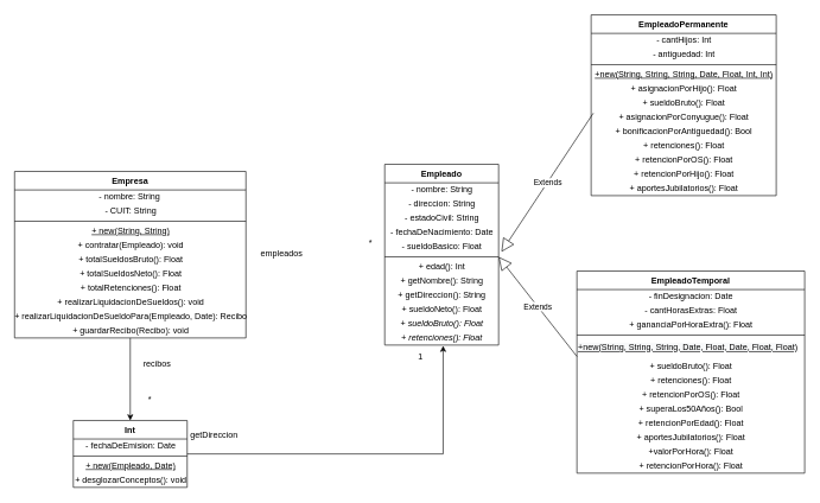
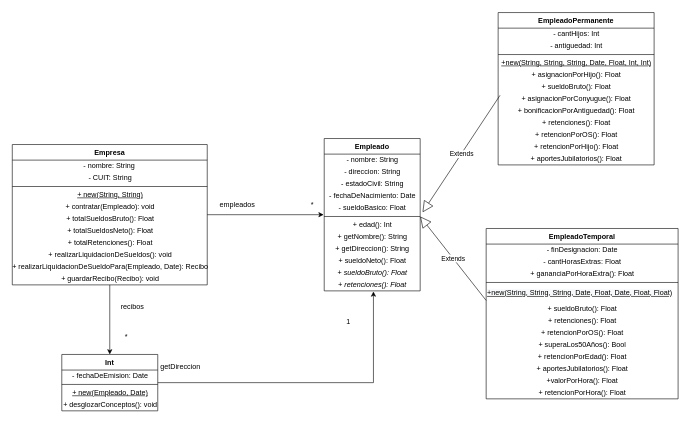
  <mxCell id="0" />
  <mxCell id="1" parent="0" />
+ <mxCell id="2" style="edgeStyle=orthogonalEdgeStyle;rounded=0;orthogonalLoop=1;jettySize=auto;html=1;entryX=-0.006;entryY=-0.35;entryDx=0;entryDy=0;entryPerimeter=0;" edge="1" parent="1" source="3" target="22"><mxGeometry relative="1" as="geometry" /></mxCell>
  <mxCell id="3" value="Empresa" style="swimlane;fontStyle=1;align=center;verticalAlign=top;childLayout=stackLayout;horizontal=1;startSize=26;horizontalStack=0;resizeParent=1;resizeParentMax=0;resizeLast=0;collapsible=1;marginBottom=0;" vertex="1" parent="1"><mxGeometry x="20" y="240" width="325" height="234" as="geometry" /></mxCell>
  <mxCell id="4" value="- nombre: String&amp;nbsp;" style="text;html=1;align=center;verticalAlign=middle;resizable=0;points=[];autosize=1;strokeColor=none;" vertex="1" parent="3"><mxGeometry y="26" width="325" height="20" as="geometry" /></mxCell>
  <mxCell id="5" value="- CUIT: String" style="text;html=1;align=center;verticalAlign=middle;resizable=0;points=[];autosize=1;strokeColor=none;" vertex="1" parent="3"><mxGeometry y="46" width="325" height="20" as="geometry" /></mxCell>
  <mxCell id="6" value="" style="line;strokeWidth=1;fillColor=none;align=left;verticalAlign=middle;spacingTop=-1;spacingLeft=3;spacingRight=3;rotatable=0;labelPosition=right;points=[];portConstraint=eastwest;" vertex="1" parent="3"><mxGeometry y="66" width="325" height="8" as="geometry" /></mxCell>
  <mxCell id="7" value="&lt;u&gt;+ new(String, String)&lt;/u&gt;" style="text;html=1;align=center;verticalAlign=middle;resizable=0;points=[];autosize=1;strokeColor=none;" vertex="1" parent="3"><mxGeometry y="74" width="325" height="20" as="geometry" /></mxCell>
  <mxCell id="8" value="+ contratar(Empleado): void" style="text;html=1;align=center;verticalAlign=middle;resizable=0;points=[];autosize=1;strokeColor=none;" vertex="1" parent="3"><mxGeometry y="94" width="325" height="20" as="geometry" /></mxCell>
  <mxCell id="9" value="+ totalSueldosBruto(): Float" style="text;html=1;align=center;verticalAlign=middle;resizable=0;points=[];autosize=1;strokeColor=none;" vertex="1" parent="3"><mxGeometry y="114" width="325" height="20" as="geometry" /></mxCell>
  <mxCell id="10" value="+ totalSueldosNeto(): Float" style="text;html=1;align=center;verticalAlign=middle;resizable=0;points=[];autosize=1;strokeColor=none;" vertex="1" parent="3"><mxGeometry y="134" width="325" height="20" as="geometry" /></mxCell>
  <mxCell id="11" value="+ totalRetenciones(): Float" style="text;html=1;align=center;verticalAlign=middle;resizable=0;points=[];autosize=1;strokeColor=none;" vertex="1" parent="3"><mxGeometry y="154" width="325" height="20" as="geometry" /></mxCell>
  <mxCell id="12" value="+ realizarLiquidacionDeSueldos(): void" style="text;html=1;align=center;verticalAlign=middle;resizable=0;points=[];autosize=1;strokeColor=none;" vertex="1" parent="3"><mxGeometry y="174" width="325" height="20" as="geometry" /></mxCell>
  <mxCell id="13" value="+ realizarLiquidacionDeSueldoPara(Empleado, Date): Recibo" style="text;html=1;align=center;verticalAlign=middle;resizable=0;points=[];autosize=1;strokeColor=none;" vertex="1" parent="3"><mxGeometry y="194" width="325" height="20" as="geometry" /></mxCell>
  <mxCell id="14" value="+ guardarRecibo(Recibo): void" style="text;html=1;align=center;verticalAlign=middle;resizable=0;points=[];autosize=1;strokeColor=none;" vertex="1" parent="3"><mxGeometry y="214" width="325" height="20" as="geometry" /></mxCell>
  <mxCell id="15" value="Empleado" style="swimlane;fontStyle=1;align=center;verticalAlign=top;childLayout=stackLayout;horizontal=1;startSize=26;horizontalStack=0;resizeParent=1;resizeParentMax=0;resizeLast=0;collapsible=1;marginBottom=0;" vertex="1" parent="1"><mxGeometry x="540" y="230" width="160" height="254" as="geometry" /></mxCell>
  <mxCell id="16" value="- nombre: String" style="text;html=1;align=center;verticalAlign=middle;resizable=0;points=[];autosize=1;strokeColor=none;" vertex="1" parent="15"><mxGeometry y="26" width="160" height="20" as="geometry" /></mxCell>
  <mxCell id="17" value="- direccion: String" style="text;html=1;align=center;verticalAlign=middle;resizable=0;points=[];autosize=1;strokeColor=none;" vertex="1" parent="15"><mxGeometry y="46" width="160" height="20" as="geometry" /></mxCell>
  <mxCell id="18" value="- estadoCivil: String" style="text;html=1;align=center;verticalAlign=middle;resizable=0;points=[];autosize=1;strokeColor=none;" vertex="1" parent="15"><mxGeometry y="66" width="160" height="20" as="geometry" /></mxCell>
  <mxCell id="19" value="- fechaDeNacimiento: Date" style="text;html=1;align=center;verticalAlign=middle;resizable=0;points=[];autosize=1;strokeColor=none;" vertex="1" parent="15"><mxGeometry y="86" width="160" height="20" as="geometry" /></mxCell>
  <mxCell id="20" value="- sueldoBasico: Float" style="text;html=1;align=center;verticalAlign=middle;resizable=0;points=[];autosize=1;strokeColor=none;" vertex="1" parent="15"><mxGeometry y="106" width="160" height="20" as="geometry" /></mxCell>
  <mxCell id="21" value="" style="line;strokeWidth=1;fillColor=none;align=left;verticalAlign=middle;spacingTop=-1;spacingLeft=3;spacingRight=3;rotatable=0;labelPosition=right;points=[];portConstraint=eastwest;" vertex="1" parent="15"><mxGeometry y="126" width="160" height="8" as="geometry" /></mxCell>
  <mxCell id="22" value="+ edad(): Int" style="text;html=1;align=center;verticalAlign=middle;resizable=0;points=[];autosize=1;strokeColor=none;" vertex="1" parent="15"><mxGeometry y="134" width="160" height="20" as="geometry" /></mxCell>
  <mxCell id="23" value="+ getNombre(): String" style="text;html=1;align=center;verticalAlign=middle;resizable=0;points=[];autosize=1;strokeColor=none;" vertex="1" parent="15"><mxGeometry y="154" width="160" height="20" as="geometry" /></mxCell>
  <mxCell id="24" value="+ getDireccion(): String" style="text;html=1;align=center;verticalAlign=middle;resizable=0;points=[];autosize=1;strokeColor=none;" vertex="1" parent="15"><mxGeometry y="174" width="160" height="20" as="geometry" /></mxCell>
  <mxCell id="25" value="+ sueldoNeto(): Float" style="text;html=1;align=center;verticalAlign=middle;resizable=0;points=[];autosize=1;strokeColor=none;" vertex="1" parent="15"><mxGeometry y="194" width="160" height="20" as="geometry" /></mxCell>
  <mxCell id="26" value="+ &lt;i&gt;sueldoBruto(): Float&lt;/i&gt;" style="text;html=1;align=center;verticalAlign=middle;resizable=0;points=[];autosize=1;strokeColor=none;" vertex="1" parent="15"><mxGeometry y="214" width="160" height="20" as="geometry" /></mxCell>
  <mxCell id="27" value="&lt;i&gt;+ retenciones(): Float&lt;/i&gt;" style="text;html=1;align=center;verticalAlign=middle;resizable=0;points=[];autosize=1;strokeColor=none;" vertex="1" parent="15"><mxGeometry y="234" width="160" height="20" as="geometry" /></mxCell>
- <mxCell id="28" value="empleados" style="text;html=1;align=center;verticalAlign=middle;resizable=0;points=[];autosize=1;strokeColor=none;" vertex="1" parent="1"><mxGeometry x="360" y="345" width="70" height="20" as="geometry" /></mxCell>
+ <mxCell id="28" value="empleados" style="text;html=1;align=center;verticalAlign=middle;resizable=0;points=[];autosize=1;strokeColor=none;" vertex="1" parent="1"><mxGeometry x="360" y="330" width="70" height="20" as="geometry" /></mxCell>
  <mxCell id="29" value="*" style="text;html=1;align=center;verticalAlign=middle;resizable=0;points=[];autosize=1;strokeColor=none;" vertex="1" parent="1"><mxGeometry x="510" y="330" width="20" height="20" as="geometry" /></mxCell>
  <mxCell id="30" value="EmpleadoPermanente" style="swimlane;fontStyle=1;align=center;verticalAlign=top;childLayout=stackLayout;horizontal=1;startSize=26;horizontalStack=0;resizeParent=1;resizeParentMax=0;resizeLast=0;collapsible=1;marginBottom=0;" vertex="1" parent="1"><mxGeometry x="830" y="20" width="260" height="254" as="geometry" /></mxCell>
  <mxCell id="31" value="- cantHijos: Int" style="text;html=1;align=center;verticalAlign=middle;resizable=0;points=[];autosize=1;strokeColor=none;" vertex="1" parent="30"><mxGeometry y="26" width="260" height="20" as="geometry" /></mxCell>
  <mxCell id="32" value="- antiguedad: Int" style="text;html=1;align=center;verticalAlign=middle;resizable=0;points=[];autosize=1;strokeColor=none;" vertex="1" parent="30"><mxGeometry y="46" width="260" height="20" as="geometry" /></mxCell>
  <mxCell id="33" value="" style="line;strokeWidth=1;fillColor=none;align=left;verticalAlign=middle;spacingTop=-1;spacingLeft=3;spacingRight=3;rotatable=0;labelPosition=right;points=[];portConstraint=eastwest;" vertex="1" parent="30"><mxGeometry y="66" width="260" height="8" as="geometry" /></mxCell>
  <mxCell id="34" value="&lt;u&gt;+new(String, String, String, Date, Float, Int, Int)&lt;/u&gt;" style="text;html=1;align=center;verticalAlign=middle;resizable=0;points=[];autosize=1;strokeColor=none;" vertex="1" parent="30"><mxGeometry y="74" width="260" height="20" as="geometry" /></mxCell>
  <mxCell id="35" value="+ asignacionPorHijo(): Float" style="text;html=1;align=center;verticalAlign=middle;resizable=0;points=[];autosize=1;strokeColor=none;" vertex="1" parent="30"><mxGeometry y="94" width="260" height="20" as="geometry" /></mxCell>
  <mxCell id="36" value="+ sueldoBruto(): Float" style="text;html=1;align=center;verticalAlign=middle;resizable=0;points=[];autosize=1;strokeColor=none;" vertex="1" parent="30"><mxGeometry y="114" width="260" height="20" as="geometry" /></mxCell>
  <mxCell id="37" value="+ asignacionPorConyugue(): Float" style="text;html=1;align=center;verticalAlign=middle;resizable=0;points=[];autosize=1;strokeColor=none;" vertex="1" parent="30"><mxGeometry y="134" width="260" height="20" as="geometry" /></mxCell>
- <mxCell id="38" value="+ bonificacionPorAntiguedad(): Bool" style="text;html=1;align=center;verticalAlign=middle;resizable=0;points=[];autosize=1;strokeColor=none;" vertex="1" parent="30"><mxGeometry y="154" width="260" height="20" as="geometry" /></mxCell>
+ <mxCell id="38" value="+ bonificacionPorAntiguedad(): Float" style="text;html=1;align=center;verticalAlign=middle;resizable=0;points=[];autosize=1;strokeColor=none;" vertex="1" parent="30"><mxGeometry y="154" width="260" height="20" as="geometry" /></mxCell>
  <mxCell id="39" value="+ retenciones(): Float" style="text;html=1;align=center;verticalAlign=middle;resizable=0;points=[];autosize=1;strokeColor=none;" vertex="1" parent="30"><mxGeometry y="174" width="260" height="20" as="geometry" /></mxCell>
  <mxCell id="40" value="+ retencionPorOS(): Float" style="text;html=1;align=center;verticalAlign=middle;resizable=0;points=[];autosize=1;strokeColor=none;" vertex="1" parent="30"><mxGeometry y="194" width="260" height="20" as="geometry" /></mxCell>
  <mxCell id="41" value="+ retencionPorHijo(): Float" style="text;html=1;align=center;verticalAlign=middle;resizable=0;points=[];autosize=1;strokeColor=none;" vertex="1" parent="30"><mxGeometry y="214" width="260" height="20" as="geometry" /></mxCell>
  <mxCell id="42" value="+ aportesJubilatorios(): Float" style="text;html=1;align=center;verticalAlign=middle;resizable=0;points=[];autosize=1;strokeColor=none;" vertex="1" parent="30"><mxGeometry y="234" width="260" height="20" as="geometry" /></mxCell>
  <mxCell id="43" value="EmpleadoTemporal" style="swimlane;fontStyle=1;align=center;verticalAlign=top;childLayout=stackLayout;horizontal=1;startSize=26;horizontalStack=0;resizeParent=1;resizeParentMax=0;resizeLast=0;collapsible=1;marginBottom=0;" vertex="1" parent="1"><mxGeometry x="810" y="380" width="320" height="284" as="geometry" /></mxCell>
  <mxCell id="44" value="- finDesignacion: Date" style="text;html=1;align=center;verticalAlign=middle;resizable=0;points=[];autosize=1;strokeColor=none;" vertex="1" parent="43"><mxGeometry y="26" width="320" height="20" as="geometry" /></mxCell>
  <mxCell id="45" value="- cantHorasExtras: Float" style="text;html=1;align=center;verticalAlign=middle;resizable=0;points=[];autosize=1;strokeColor=none;" vertex="1" parent="43"><mxGeometry y="46" width="320" height="20" as="geometry" /></mxCell>
  <mxCell id="46" value="+ gananciaPorHoraExtra(): Float" style="text;html=1;align=center;verticalAlign=middle;resizable=0;points=[];autosize=1;strokeColor=none;" vertex="1" parent="43"><mxGeometry y="66" width="320" height="20" as="geometry" /></mxCell>
  <mxCell id="47" value="" style="line;strokeWidth=1;fillColor=none;align=left;verticalAlign=middle;spacingTop=-1;spacingLeft=3;spacingRight=3;rotatable=0;labelPosition=right;points=[];portConstraint=eastwest;" vertex="1" parent="43"><mxGeometry y="86" width="320" height="8" as="geometry" /></mxCell>
  <mxCell id="48" value="&lt;u style=&quot;color: rgb(0 , 0 , 0) ; font-family: &amp;#34;helvetica&amp;#34; ; font-size: 12px ; font-style: normal ; font-weight: 400 ; letter-spacing: normal ; text-align: center ; text-indent: 0px ; text-transform: none ; word-spacing: 0px ; background-color: rgb(248 , 249 , 250)&quot;&gt;+new(String, String, String, Date, Float, Date, Float, Float)&lt;/u&gt;" style="text;whiteSpace=wrap;html=1;" vertex="1" parent="43"><mxGeometry y="94" width="320" height="30" as="geometry" /></mxCell>
  <mxCell id="49" value="+ sueldoBruto(): Float" style="text;html=1;align=center;verticalAlign=middle;resizable=0;points=[];autosize=1;strokeColor=none;" vertex="1" parent="43"><mxGeometry y="124" width="320" height="20" as="geometry" /></mxCell>
  <mxCell id="50" value="+ retenciones(): Float" style="text;html=1;align=center;verticalAlign=middle;resizable=0;points=[];autosize=1;strokeColor=none;" vertex="1" parent="43"><mxGeometry y="144" width="320" height="20" as="geometry" /></mxCell>
  <mxCell id="51" value="+ retencionPorOS(): Float" style="text;html=1;align=center;verticalAlign=middle;resizable=0;points=[];autosize=1;strokeColor=none;" vertex="1" parent="43"><mxGeometry y="164" width="320" height="20" as="geometry" /></mxCell>
  <mxCell id="52" value="+ superaLos50Años(): Bool" style="text;html=1;align=center;verticalAlign=middle;resizable=0;points=[];autosize=1;strokeColor=none;" vertex="1" parent="43"><mxGeometry y="184" width="320" height="20" as="geometry" /></mxCell>
  <mxCell id="53" value="+ retencionPorEdad(): Float" style="text;html=1;align=center;verticalAlign=middle;resizable=0;points=[];autosize=1;strokeColor=none;" vertex="1" parent="43"><mxGeometry y="204" width="320" height="20" as="geometry" /></mxCell>
  <mxCell id="54" value="+ aportesJubilatorios(): Float" style="text;html=1;align=center;verticalAlign=middle;resizable=0;points=[];autosize=1;strokeColor=none;" vertex="1" parent="43"><mxGeometry y="224" width="320" height="20" as="geometry" /></mxCell>
  <mxCell id="55" value="+valorPorHora(): Float" style="text;html=1;align=center;verticalAlign=middle;resizable=0;points=[];autosize=1;strokeColor=none;" vertex="1" parent="43"><mxGeometry y="244" width="320" height="20" as="geometry" /></mxCell>
  <mxCell id="56" value="+ retencionPorHora(): Float" style="text;html=1;align=center;verticalAlign=middle;resizable=0;points=[];autosize=1;strokeColor=none;" vertex="1" parent="43"><mxGeometry y="264" width="320" height="20" as="geometry" /></mxCell>
  <mxCell id="57" value="Extends" style="endArrow=block;endSize=16;endFill=0;html=1;exitX=0.012;exitY=0.2;exitDx=0;exitDy=0;exitPerimeter=0;entryX=1.025;entryY=0.85;entryDx=0;entryDy=0;entryPerimeter=0;" edge="1" parent="1" source="37" target="20"><mxGeometry width="160" relative="1" as="geometry"><mxPoint x="750" y="290" as="sourcePoint" /><mxPoint x="910" y="290" as="targetPoint" /></mxGeometry></mxCell>
  <mxCell id="58" value="Extends" style="endArrow=block;endSize=16;endFill=0;html=1;" edge="1" parent="1"><mxGeometry width="160" relative="1" as="geometry"><mxPoint x="810" y="500" as="sourcePoint" /><mxPoint x="700" y="360" as="targetPoint" /></mxGeometry></mxCell>
  <mxCell id="59" style="edgeStyle=orthogonalEdgeStyle;rounded=0;orthogonalLoop=1;jettySize=auto;html=1;entryX=0.513;entryY=1.05;entryDx=0;entryDy=0;entryPerimeter=0;" edge="1" parent="1" source="60" target="27"><mxGeometry relative="1" as="geometry" /></mxCell>
  <mxCell id="60" value="Int" style="swimlane;fontStyle=1;align=center;verticalAlign=top;childLayout=stackLayout;horizontal=1;startSize=26;horizontalStack=0;resizeParent=1;resizeParentMax=0;resizeLast=0;collapsible=1;marginBottom=0;" vertex="1" parent="1"><mxGeometry x="102.5" y="590" width="160" height="94" as="geometry" /></mxCell>
  <mxCell id="61" value="- fechaDeEmision: Date" style="text;html=1;align=center;verticalAlign=middle;resizable=0;points=[];autosize=1;strokeColor=none;" vertex="1" parent="60"><mxGeometry y="26" width="160" height="20" as="geometry" /></mxCell>
  <mxCell id="62" value="" style="line;strokeWidth=1;fillColor=none;align=left;verticalAlign=middle;spacingTop=-1;spacingLeft=3;spacingRight=3;rotatable=0;labelPosition=right;points=[];portConstraint=eastwest;" vertex="1" parent="60"><mxGeometry y="46" width="160" height="8" as="geometry" /></mxCell>
  <mxCell id="63" value="&lt;u&gt;+ new(Empleado, Date)&lt;/u&gt;" style="text;html=1;align=center;verticalAlign=middle;resizable=0;points=[];autosize=1;strokeColor=none;" vertex="1" parent="60"><mxGeometry y="54" width="160" height="20" as="geometry" /></mxCell>
  <mxCell id="64" value="+ desglozarConceptos(): void" style="text;html=1;align=center;verticalAlign=middle;resizable=0;points=[];autosize=1;strokeColor=none;" vertex="1" parent="60"><mxGeometry y="74" width="160" height="20" as="geometry" /></mxCell>
  <mxCell id="65" style="edgeStyle=orthogonalEdgeStyle;rounded=0;orthogonalLoop=1;jettySize=auto;html=1;entryX=0.5;entryY=0;entryDx=0;entryDy=0;" edge="1" parent="1" source="14" target="60"><mxGeometry relative="1" as="geometry" /></mxCell>
  <mxCell id="66" value="recibos" style="text;html=1;align=center;verticalAlign=middle;resizable=0;points=[];autosize=1;strokeColor=none;" vertex="1" parent="1"><mxGeometry x="195" y="500" width="50" height="20" as="geometry" /></mxCell>
  <mxCell id="67" value="*" style="text;html=1;align=center;verticalAlign=middle;resizable=0;points=[];autosize=1;strokeColor=none;" vertex="1" parent="1"><mxGeometry x="200" y="550" width="20" height="20" as="geometry" /></mxCell>
  <mxCell id="68" value="getDireccion" style="text;html=1;align=center;verticalAlign=middle;resizable=0;points=[];autosize=1;strokeColor=none;" vertex="1" parent="1"><mxGeometry x="260" y="600" width="80" height="20" as="geometry" /></mxCell>
- <mxCell id="69" value="1" style="text;html=1;align=center;verticalAlign=middle;resizable=0;points=[];autosize=1;strokeColor=none;" vertex="1" parent="1"><mxGeometry x="580" y="490" width="20" height="20" as="geometry" /></mxCell>
+ <mxCell id="69" value="1" style="text;html=1;align=center;verticalAlign=middle;resizable=0;points=[];autosize=1;strokeColor=none;" vertex="1" parent="1"><mxGeometry x="570" y="525" width="20" height="20" as="geometry" /></mxCell>
